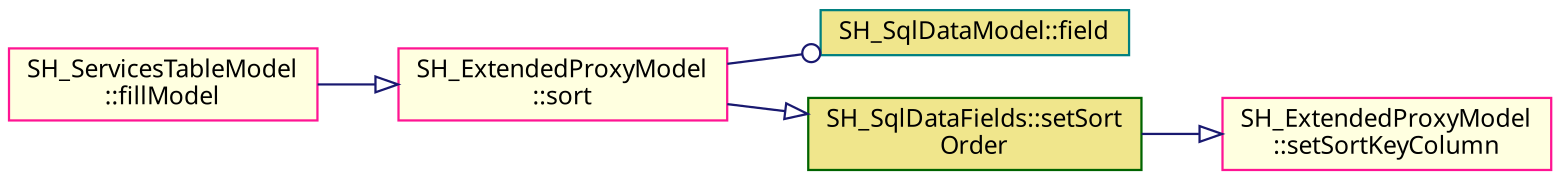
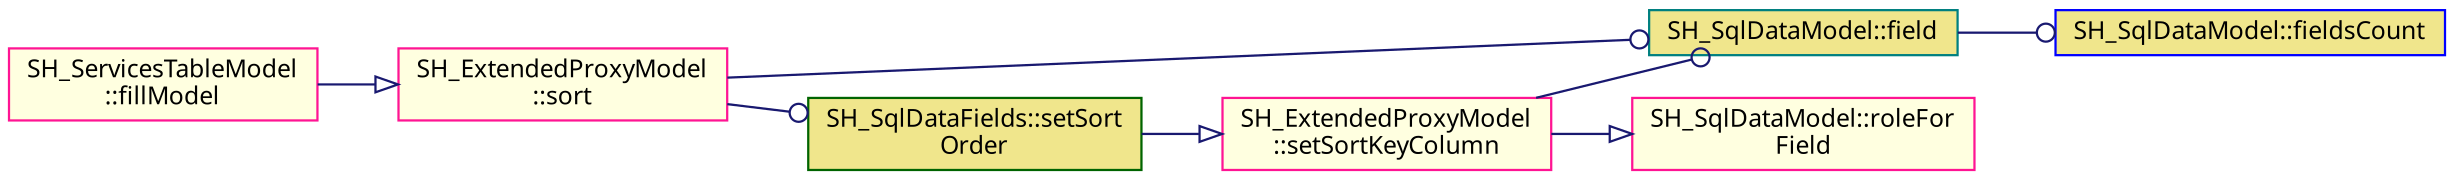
  digraph {
    rankdir=LR
    node [color=deeppink fillcolor=lightyellow fontname=Verdana fontsize=11 shape=record style=filled]
    edge [arrowhead=odot color=midnightblue fontname=Verdana fontsize=11 labelfontname=Verdana labelfontsize=11 style=solid]
    n1 [fontcolor=black height=0.2 label="SH_ServicesTableModel\l::fillModel" width=0.4]
    n2 [height=0.2 label="SH_ExtendedProxyModel\l::sort" width=0.4]
    n3 [color=teal fillcolor=khaki height=0.2 label="SH_SqlDataModel::field" width=0.4]
    n4 [color=darkgreen fillcolor=khaki height=0.2 label="SH_SqlDataFields::setSort\lOrder" width=0.4]
+   n5 [color=blue fillcolor=khaki height=0.2 label="SH_SqlDataModel::fieldsCount" width=0.4]
    n6 [height=0.2 label="SH_ExtendedProxyModel\l::setSortKeyColumn" width=0.4]
+   n7 [height=0.2 label="SH_SqlDataModel::roleFor\lField" width=0.4]
    n1 -> n2 [arrowhead=onormal]
    n2 -> n3
-   n2 -> n4 [arrowhead=onormal]
+   n2 -> n4
+   n3 -> n5
    n4 -> n6 [arrowhead=onormal]
+   n6 -> n3
+   n6 -> n7 [arrowhead=onormal]
  }
